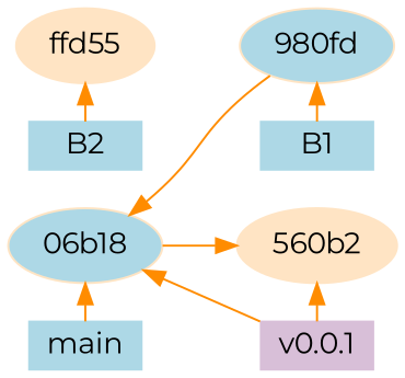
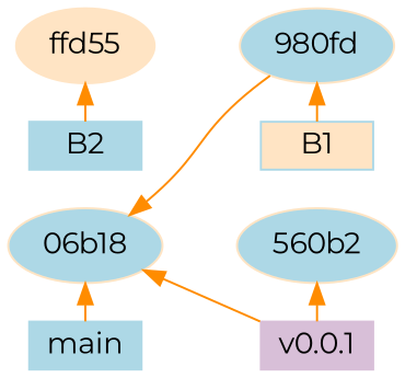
  graph {
    fontname=Montserrat
    rankdir=LR
    node [color=bisque fontname=Montserrat fontsize=14.0 style=filled]
    edge [arrowtail=normal color=darkorange dir=back fontname=Montserrat]
    "980fd" [fillcolor=lightblue]
-   B1 [color=lightblue height=0.2 shape=box]
+   B1 [color=lightblue height=0.2 shape=box fillcolor=bisque]
    ffd55
    B2 [color=lightblue height=0.2 shape=box]
    "06b18" [fillcolor=lightblue]
    main [color=lightblue height=0.2 shape=box]
-   "560b2"
+   "560b2" [fillcolor=lightblue]
    "v0.0.1" [color=thistle height=0.2 shape=box]
    subgraph sub_1 {
      rank=same
      "980fd"
      B1
    }
    subgraph sub_2 {
      rank=same
      ffd55
      B2
    }
    subgraph sub_3 {
      rank=same
      "06b18"
      main
    }
    subgraph sub_4 {
      rank=same
      "560b2"
      "v0.0.1"
    }
    "980fd" -- B1
    ffd55 -- B2
    "06b18" -- "980fd"
    "06b18" -- main
    "06b18" -- "v0.0.1"
-   "560b2" -- "06b18"
    "560b2" -- "v0.0.1"
  }
